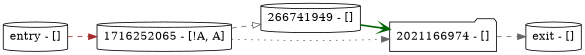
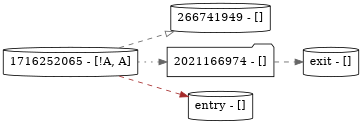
  digraph {
    rankdir=LR
    node [shape=cylinder]
    edge [arrowhead=normal color=gray40 style=dashed]
    n1 [label="266741949 - []"]
    n2 [label="2021166974 - []" shape=folder]
    n3 [label="exit - []"]
    n4 [label="entry - []"]
    n5 [label="1716252065 - [!A, A]"]
-   n1 -> n2 [arrowhead=vee color=darkgreen style=bold]
    n2 -> n3
-   n4 -> n5 [color=brown]
+   n5 -> n4 [color=brown]
    n5 -> n1 [arrowhead=onormal]
    n5 -> n2 [style=dotted]
  }
